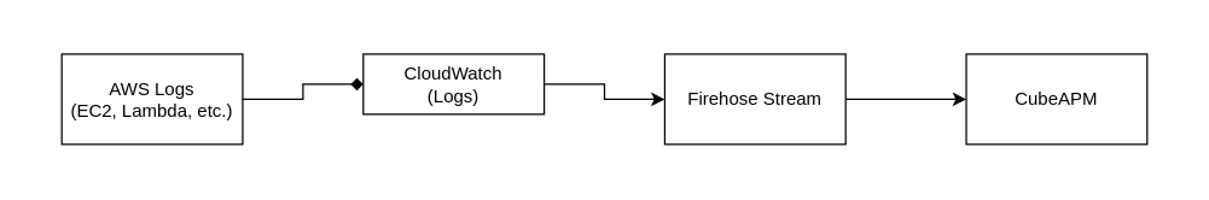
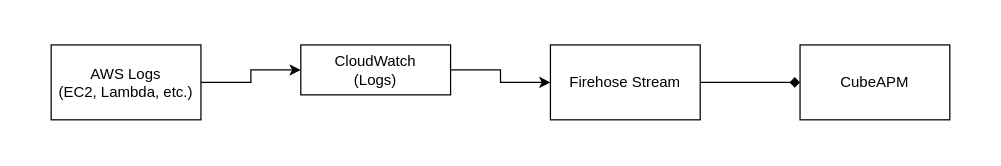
  <mxCell id="0" />
  <mxCell id="1" parent="0" />
  <mxCell id="2" value="" style="rounded=0;whiteSpace=wrap;html=1;labelBackgroundColor=none;fillColor=light-dark(#FFFFFF,#000000);strokeColor=none;" vertex="1" parent="1"><mxGeometry x="20" y="20" width="759" height="91" as="geometry" /></mxCell>
- <mxCell id="3" value="" style="edgeStyle=orthogonalEdgeStyle;rounded=0;orthogonalLoop=1;jettySize=auto;html=1;labelBackgroundColor=none;fontColor=default;endArrow=diamond;" edge="1" parent="1" source="4" target="6"><mxGeometry relative="1" as="geometry" /></mxCell>
+ <mxCell id="3" value="" style="edgeStyle=orthogonalEdgeStyle;rounded=0;orthogonalLoop=1;jettySize=auto;html=1;labelBackgroundColor=none;fontColor=default;" edge="1" parent="1" source="4" target="6"><mxGeometry relative="1" as="geometry" /></mxCell>
  <mxCell id="4" value="AWS Logs&lt;br&gt;(EC2, Lambda, etc.)" style="rounded=0;whiteSpace=wrap;html=1;labelBackgroundColor=none;" vertex="1" parent="1"><mxGeometry x="40" y="35.5" width="120" height="60" as="geometry" /></mxCell>
  <mxCell id="5" value="" style="edgeStyle=orthogonalEdgeStyle;rounded=0;orthogonalLoop=1;jettySize=auto;html=1;" edge="1" parent="1" source="6" target="8"><mxGeometry relative="1" as="geometry" /></mxCell>
  <mxCell id="6" value="CloudWatch&lt;br&gt;(Logs)" style="rounded=0;whiteSpace=wrap;html=1;labelBackgroundColor=none;" vertex="1" parent="1"><mxGeometry x="240" y="35.5" width="120" height="40" as="geometry" /></mxCell>
- <mxCell id="7" value="" style="edgeStyle=orthogonalEdgeStyle;rounded=0;orthogonalLoop=1;jettySize=auto;html=1;" edge="1" parent="1" source="8" target="9"><mxGeometry relative="1" as="geometry" /></mxCell>
+ <mxCell id="7" value="" style="edgeStyle=orthogonalEdgeStyle;rounded=0;orthogonalLoop=1;jettySize=auto;html=1;endArrow=diamond;" edge="1" parent="1" source="8" target="9"><mxGeometry relative="1" as="geometry" /></mxCell>
  <mxCell id="8" value="Firehose Stream" style="rounded=0;whiteSpace=wrap;html=1;labelBackgroundColor=none;" vertex="1" parent="1"><mxGeometry x="440" y="35.5" width="120" height="60" as="geometry" /></mxCell>
  <mxCell id="9" value="CubeAPM" style="rounded=0;whiteSpace=wrap;html=1;labelBackgroundColor=none;" vertex="1" parent="1"><mxGeometry x="640" y="35.5" width="120" height="60" as="geometry" /></mxCell>
